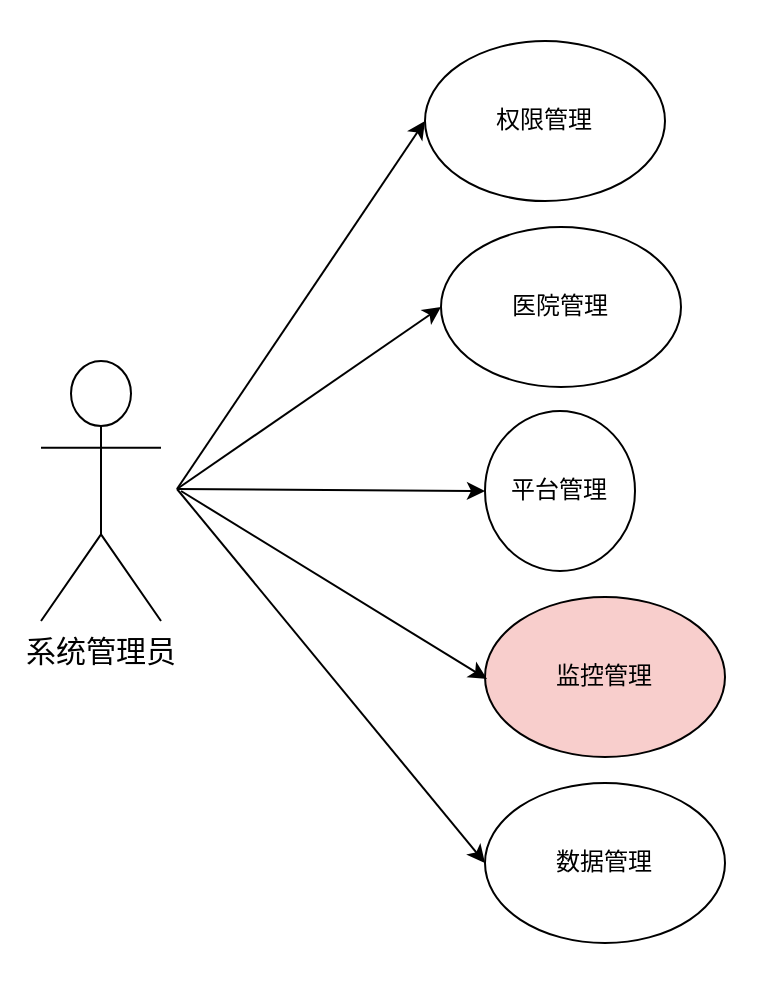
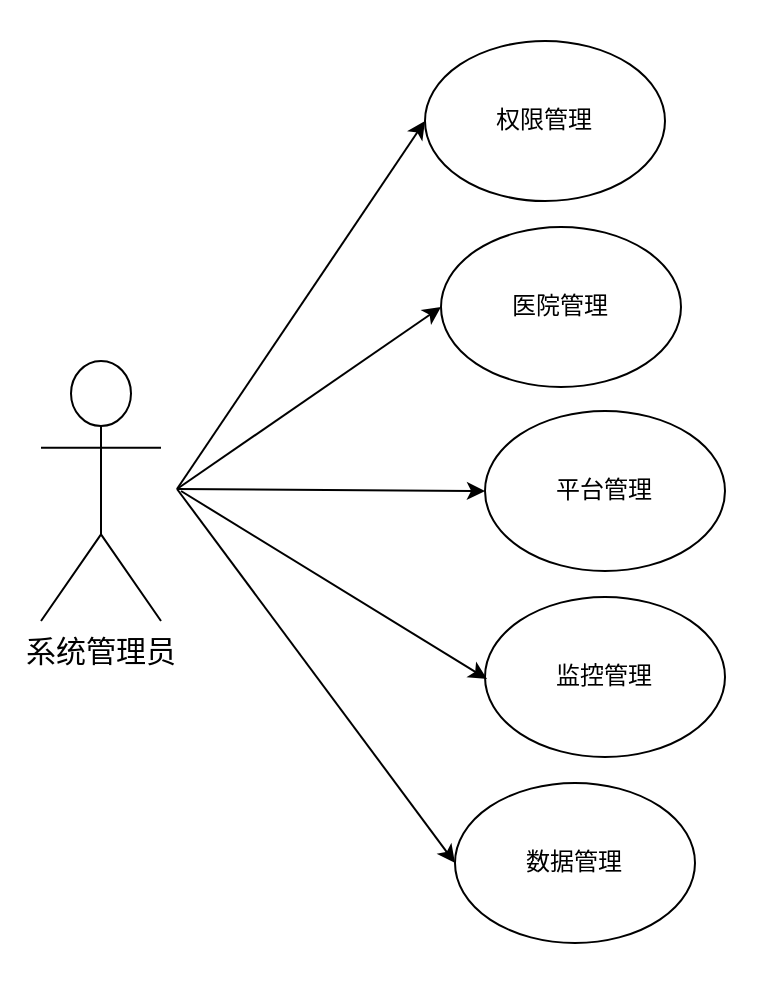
  <mxCell id="0" />
  <mxCell id="1" parent="0" />
  <mxCell id="2" style="rounded=0;orthogonalLoop=1;jettySize=auto;html=1;exitX=1;exitY=0.5;exitDx=0;exitDy=0;entryX=0;entryY=0.5;entryDx=0;entryDy=0;" edge="1" parent="1" target="4"><mxGeometry relative="1" as="geometry"><mxPoint x="88" y="244" as="sourcePoint" /></mxGeometry></mxCell>
  <mxCell id="3" value="权限管理" style="ellipse;whiteSpace=wrap;html=1;" vertex="1" parent="1"><mxGeometry x="212" y="20" width="120" height="80" as="geometry" /></mxCell>
  <mxCell id="4" value="医院管理" style="ellipse;whiteSpace=wrap;html=1;" vertex="1" parent="1"><mxGeometry x="220" y="113" width="120" height="80" as="geometry" /></mxCell>
- <mxCell id="5" value="平台管理" style="ellipse;whiteSpace=wrap;html=1;" vertex="1" parent="1"><mxGeometry x="242" y="205" width="75" height="80" as="geometry" /></mxCell>
- <mxCell id="6" value="数据管理" style="ellipse;whiteSpace=wrap;html=1;" vertex="1" parent="1"><mxGeometry x="242" y="391" width="120" height="80" as="geometry" /></mxCell>
+ <mxCell id="5" value="平台管理" style="ellipse;whiteSpace=wrap;html=1;" vertex="1" parent="1"><mxGeometry x="242" y="205" width="120" height="80" as="geometry" /></mxCell>
+ <mxCell id="6" value="数据管理" style="ellipse;whiteSpace=wrap;html=1;" vertex="1" parent="1"><mxGeometry x="227" y="391" width="120" height="80" as="geometry" /></mxCell>
  <mxCell id="7" value="" style="endArrow=classic;html=1;rounded=0;entryX=0;entryY=0.5;entryDx=0;entryDy=0;exitX=1;exitY=0.5;exitDx=0;exitDy=0;" edge="1" parent="1" target="3"><mxGeometry width="50" height="50" relative="1" as="geometry"><mxPoint x="88" y="244" as="sourcePoint" /><mxPoint x="180" y="170" as="targetPoint" /></mxGeometry></mxCell>
  <mxCell id="8" value="" style="endArrow=classic;html=1;rounded=0;exitX=1;exitY=0.5;exitDx=0;exitDy=0;entryX=0;entryY=0.5;entryDx=0;entryDy=0;" edge="1" parent="1" target="5"><mxGeometry width="50" height="50" relative="1" as="geometry"><mxPoint x="88" y="244" as="sourcePoint" /><mxPoint x="240" y="320" as="targetPoint" /></mxGeometry></mxCell>
  <mxCell id="9" value="" style="endArrow=classic;html=1;rounded=0;exitX=1;exitY=0.5;exitDx=0;exitDy=0;entryX=0;entryY=0.5;entryDx=0;entryDy=0;" edge="1" parent="1" target="6"><mxGeometry width="50" height="50" relative="1" as="geometry"><mxPoint x="88" y="244" as="sourcePoint" /><mxPoint x="230" y="400" as="targetPoint" /></mxGeometry></mxCell>
  <mxCell id="10" value="&lt;font style=&quot;font-size: 15px;&quot;&gt;系统管理员&lt;/font&gt;" style="shape=umlActor;verticalLabelPosition=bottom;verticalAlign=top;html=1;outlineConnect=0;" vertex="1" parent="1"><mxGeometry x="20" y="180" width="60" height="130" as="geometry" /></mxCell>
- <mxCell id="11" value="监控管理" style="ellipse;whiteSpace=wrap;html=1;fillColor=#f8cecc;" vertex="1" parent="1"><mxGeometry x="242" y="298" width="120" height="80" as="geometry" /></mxCell>
+ <mxCell id="11" value="监控管理" style="ellipse;whiteSpace=wrap;html=1;" vertex="1" parent="1"><mxGeometry x="242" y="298" width="120" height="80" as="geometry" /></mxCell>
  <mxCell id="12" value="" style="endArrow=classic;html=1;rounded=0;" edge="1" parent="1"><mxGeometry width="50" height="50" relative="1" as="geometry"><mxPoint x="90" y="245" as="sourcePoint" /><mxPoint x="243" y="339" as="targetPoint" /></mxGeometry></mxCell>
